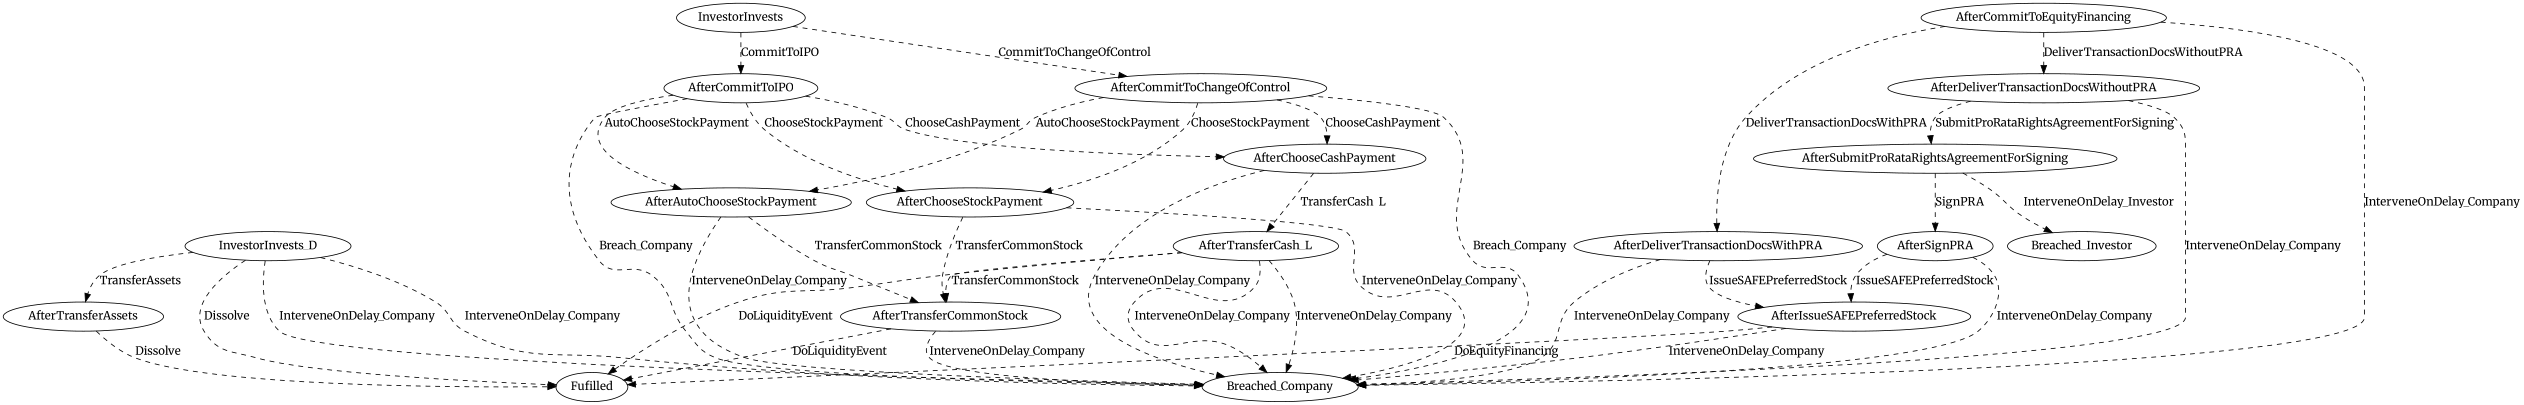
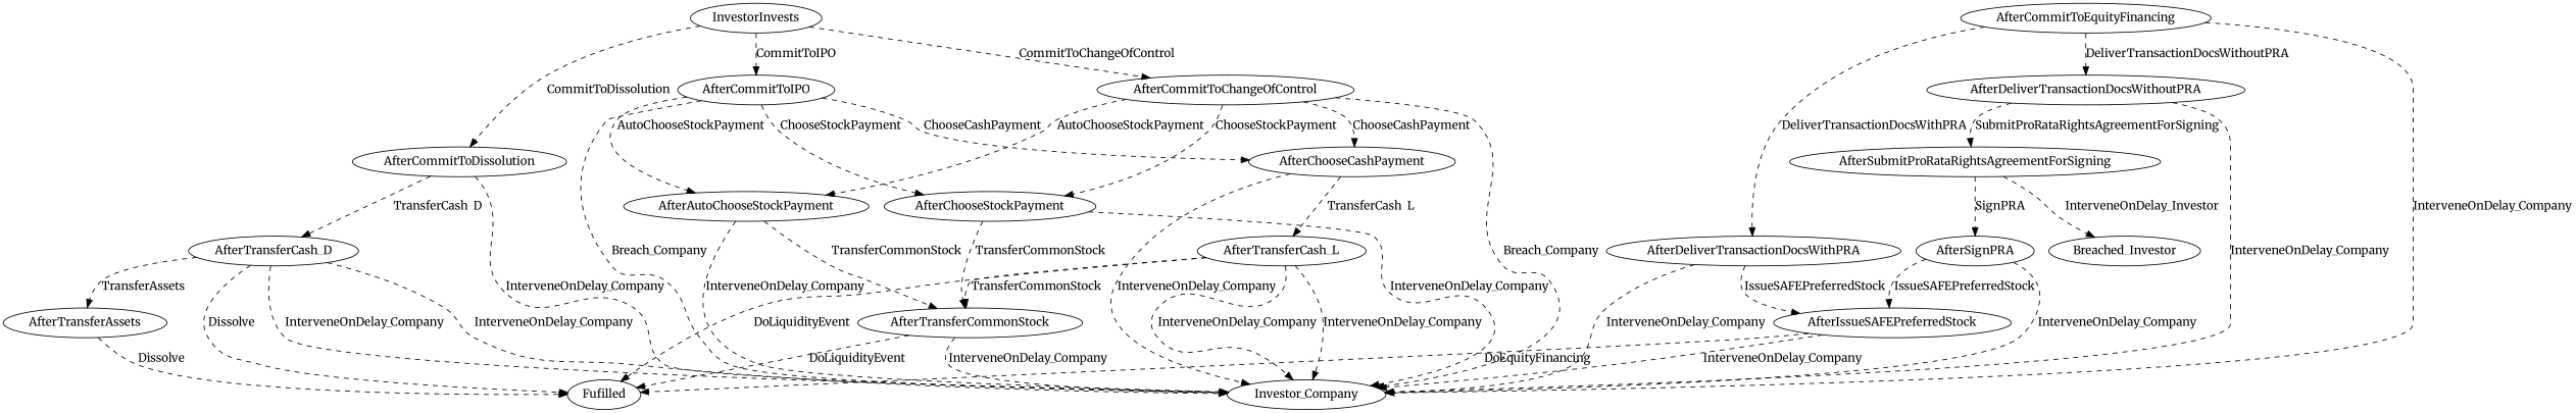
  digraph {
    fontname=Merriweather
    node [fontname=Merriweather]
    edge [fontname=Merriweather style=dashed]
    n1 [label=Fufilled]
    n2 [label=InvestorInvests]
    AfterCommitToIPO
    AfterCommitToChangeOfControl
+   AfterCommitToDissolution
    AfterCommitToEquityFinancing
    AfterDeliverTransactionDocsWithPRA
    AfterDeliverTransactionDocsWithoutPRA
-   Breached_Company
+   Breached_Company [label=Investor_Company]
    AfterChooseCashPayment
    AfterChooseStockPayment
    AfterAutoChooseStockPayment
-   AfterTransferCash_D [label=InvestorInvests_D]
+   AfterTransferCash_D
    AfterIssueSAFEPreferredStock
    AfterSubmitProRataRightsAgreementForSigning
    AfterTransferCash_L
    AfterTransferCommonStock
    AfterTransferAssets
    AfterSignPRA
    Breached_Investor
    n2 -> AfterCommitToIPO [label=CommitToIPO]
    n2 -> AfterCommitToChangeOfControl [label=CommitToChangeOfControl]
+   n2 -> AfterCommitToDissolution [label=CommitToDissolution]
    AfterCommitToIPO -> Breached_Company [label=Breach_Company]
    AfterCommitToIPO -> AfterChooseCashPayment [label=ChooseCashPayment]
    AfterCommitToIPO -> AfterChooseStockPayment [label=ChooseStockPayment]
    AfterCommitToIPO -> AfterAutoChooseStockPayment [label=AutoChooseStockPayment]
    AfterCommitToChangeOfControl -> Breached_Company [label=Breach_Company]
    AfterCommitToChangeOfControl -> AfterChooseCashPayment [label=ChooseCashPayment]
    AfterCommitToChangeOfControl -> AfterChooseStockPayment [label=ChooseStockPayment]
    AfterCommitToChangeOfControl -> AfterAutoChooseStockPayment [label=AutoChooseStockPayment]
+   AfterCommitToDissolution -> Breached_Company [label=InterveneOnDelay_Company]
+   AfterCommitToDissolution -> AfterTransferCash_D [label=TransferCash_D]
    AfterCommitToEquityFinancing -> AfterDeliverTransactionDocsWithPRA [label=DeliverTransactionDocsWithPRA]
    AfterCommitToEquityFinancing -> AfterDeliverTransactionDocsWithoutPRA [label=DeliverTransactionDocsWithoutPRA]
    AfterCommitToEquityFinancing -> Breached_Company [label=InterveneOnDelay_Company]
    AfterDeliverTransactionDocsWithPRA -> Breached_Company [label=InterveneOnDelay_Company]
    AfterDeliverTransactionDocsWithPRA -> AfterIssueSAFEPreferredStock [label=IssueSAFEPreferredStock]
    AfterDeliverTransactionDocsWithoutPRA -> Breached_Company [label=InterveneOnDelay_Company]
    AfterDeliverTransactionDocsWithoutPRA -> AfterSubmitProRataRightsAgreementForSigning [label=SubmitProRataRightsAgreementForSigning]
    AfterChooseCashPayment -> Breached_Company [label=InterveneOnDelay_Company]
    AfterChooseCashPayment -> AfterTransferCash_L [label=TransferCash_L]
    AfterChooseStockPayment -> Breached_Company [label=InterveneOnDelay_Company]
    AfterChooseStockPayment -> AfterTransferCommonStock [label=TransferCommonStock]
    AfterAutoChooseStockPayment -> Breached_Company [label=InterveneOnDelay_Company]
    AfterAutoChooseStockPayment -> AfterTransferCommonStock [label=TransferCommonStock]
    AfterTransferCash_D -> n1 [label=Dissolve]
    AfterTransferCash_D -> Breached_Company [label=InterveneOnDelay_Company]
    AfterTransferCash_D -> Breached_Company [label=InterveneOnDelay_Company]
    AfterTransferCash_D -> AfterTransferAssets [label=TransferAssets]
    AfterIssueSAFEPreferredStock -> n1 [label=DoEquityFinancing]
    AfterIssueSAFEPreferredStock -> Breached_Company [label=InterveneOnDelay_Company]
    AfterSubmitProRataRightsAgreementForSigning -> AfterSignPRA [label=SignPRA]
    AfterSubmitProRataRightsAgreementForSigning -> Breached_Investor [label=InterveneOnDelay_Investor]
    AfterTransferCash_L -> n1 [label=DoLiquidityEvent]
    AfterTransferCash_L -> Breached_Company [label=InterveneOnDelay_Company]
    AfterTransferCash_L -> Breached_Company [label=InterveneOnDelay_Company]
    AfterTransferCash_L -> AfterTransferCommonStock [label=TransferCommonStock]
    AfterTransferCommonStock -> n1 [label=DoLiquidityEvent]
    AfterTransferCommonStock -> Breached_Company [label=InterveneOnDelay_Company]
    AfterTransferAssets -> n1 [label=Dissolve]
    AfterSignPRA -> Breached_Company [label=InterveneOnDelay_Company]
    AfterSignPRA -> AfterIssueSAFEPreferredStock [label=IssueSAFEPreferredStock]
  }
